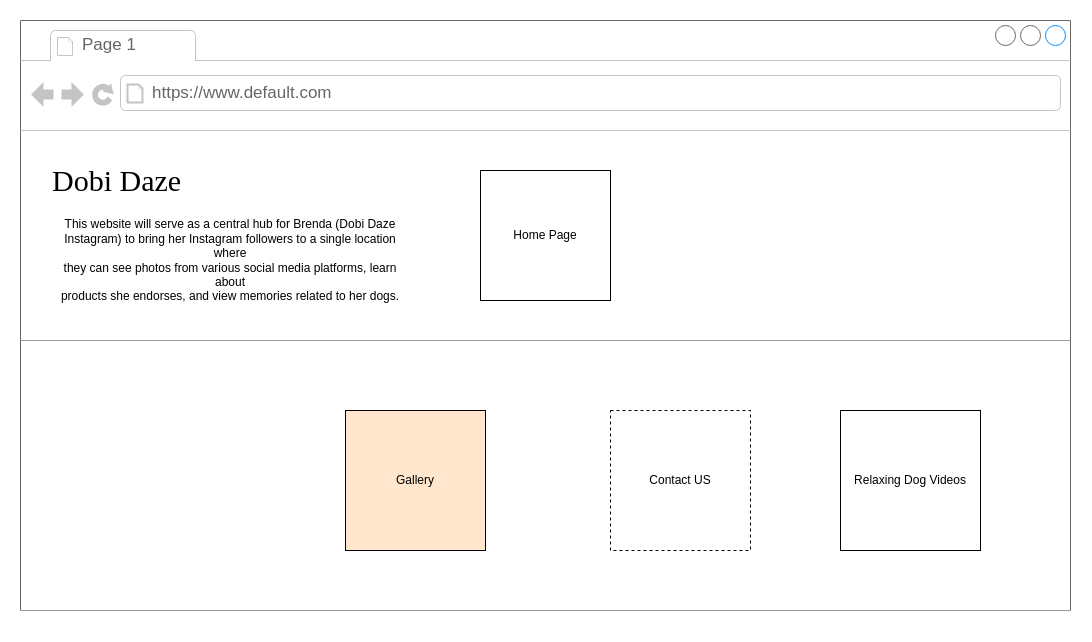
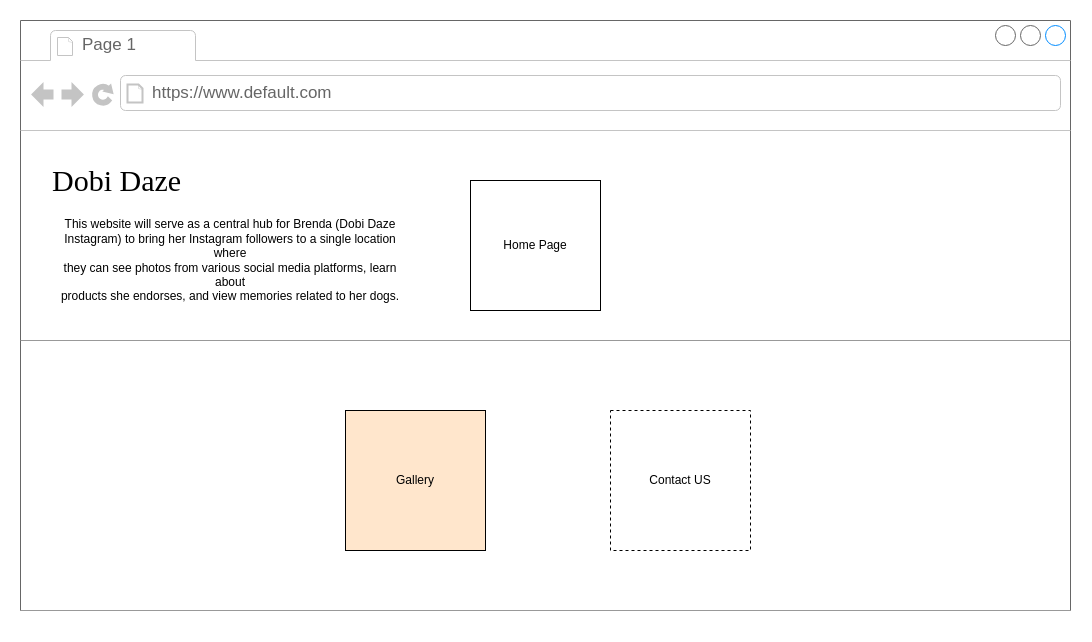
  <mxCell id="0" />
  <mxCell id="1" parent="0" />
  <mxCell id="2" value="" style="strokeWidth=1;shadow=0;dashed=0;align=center;html=1;shape=mxgraph.mockup.containers.browserWindow;rSize=0;strokeColor=#666666;mainText=,;recursiveResize=0;rounded=0;labelBackgroundColor=none;fontFamily=Verdana;fontSize=12" parent="1" vertex="1"><mxGeometry x="20" y="20" width="1050" height="590" as="geometry" /></mxCell>
  <mxCell id="3" value="Page 1" style="strokeWidth=1;shadow=0;dashed=0;align=center;html=1;shape=mxgraph.mockup.containers.anchor;fontSize=17;fontColor=#666666;align=left;" parent="2" vertex="1"><mxGeometry x="60" y="12" width="110" height="26" as="geometry" /></mxCell>
  <mxCell id="4" value="https://www.default.com" style="strokeWidth=1;shadow=0;dashed=0;align=center;html=1;shape=mxgraph.mockup.containers.anchor;rSize=0;fontSize=17;fontColor=#666666;align=left;" parent="2" vertex="1"><mxGeometry x="130" y="60" width="250" height="26" as="geometry" /></mxCell>
  <mxCell id="5" value="Dobi Daze" style="text;html=1;points=[];align=left;verticalAlign=top;spacingTop=-4;fontSize=30;fontFamily=Verdana" parent="2" vertex="1"><mxGeometry x="30" y="140" width="340" height="50" as="geometry" /></mxCell>
  <mxCell id="6" value="" style="verticalLabelPosition=bottom;shadow=0;dashed=0;align=center;html=1;verticalAlign=top;strokeWidth=1;shape=mxgraph.mockup.markup.line;strokeColor=#999999;rounded=0;labelBackgroundColor=none;fillColor=#ffffff;fontFamily=Verdana;fontSize=12;fontColor=#000000;" parent="2" vertex="1"><mxGeometry y="310" width="1050" height="20" as="geometry" /></mxCell>
  <mxCell id="7" value="" style="verticalLabelPosition=bottom;shadow=0;dashed=0;align=center;html=1;verticalAlign=top;strokeWidth=1;shape=mxgraph.mockup.markup.line;strokeColor=#999999;rounded=0;labelBackgroundColor=none;fillColor=#ffffff;fontFamily=Verdana;fontSize=12;fontColor=#000000;" parent="2" vertex="1"><mxGeometry y="580" width="1050" height="20" as="geometry" /></mxCell>
- <mxCell id="8" value="Home Page" style="whiteSpace=wrap;html=1;aspect=fixed;" vertex="1" parent="2"><mxGeometry x="460" y="150" width="130" height="130" as="geometry" /></mxCell>
+ <mxCell id="8" value="Home Page" style="whiteSpace=wrap;html=1;aspect=fixed;" vertex="1" parent="2"><mxGeometry x="450" y="160" width="130" height="130" as="geometry" /></mxCell>
  <mxCell id="9" value="Gallery" style="whiteSpace=wrap;html=1;aspect=fixed;fillColor=#ffe6cc;" vertex="1" parent="2"><mxGeometry x="325" y="390" width="140" height="140" as="geometry" /></mxCell>
  <mxCell id="10" value="Contact US" style="whiteSpace=wrap;html=1;aspect=fixed;dashed=1;" vertex="1" parent="2"><mxGeometry x="590" y="390" width="140" height="140" as="geometry" /></mxCell>
- <mxCell id="11" value="Relaxing Dog Videos" style="whiteSpace=wrap;html=1;aspect=fixed;" vertex="1" parent="2"><mxGeometry x="820" y="390" width="140" height="140" as="geometry" /></mxCell>
  <mxCell id="12" value="This website will serve as a central hub for Brenda (Dobi Daze &lt;br/&gt;Instagram) to bring her Instagram followers to a single location where &lt;br/&gt;they can see photos from various social media platforms, learn about &lt;br/&gt;products she endorses, and view memories related to her dogs." style="text;html=1;align=center;verticalAlign=middle;whiteSpace=wrap;rounded=0;" vertex="1" parent="2"><mxGeometry x="30" y="190" width="360" height="100" as="geometry" /></mxCell>
